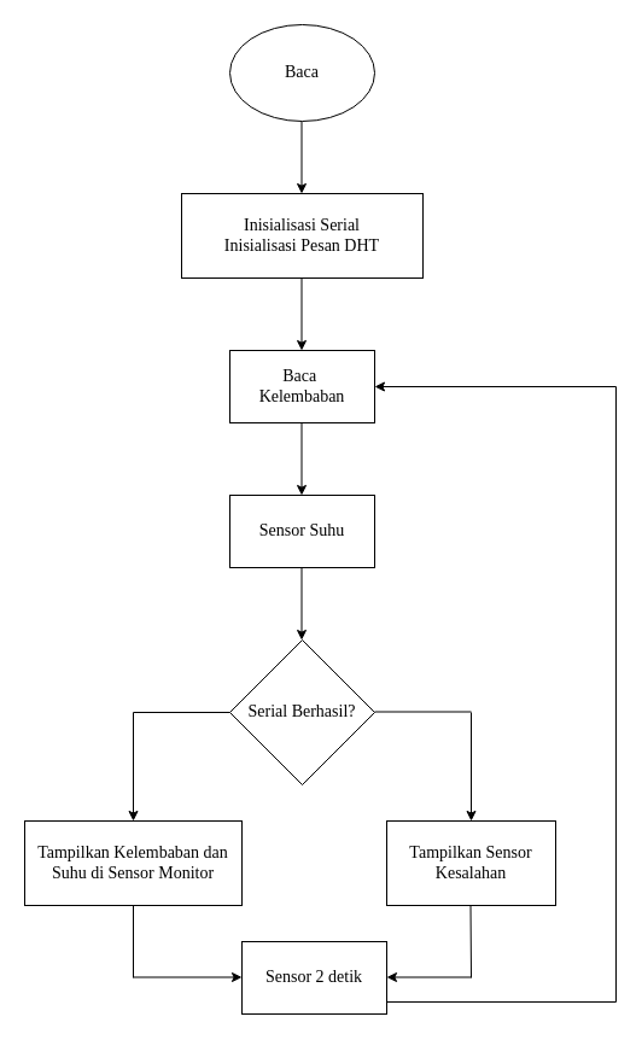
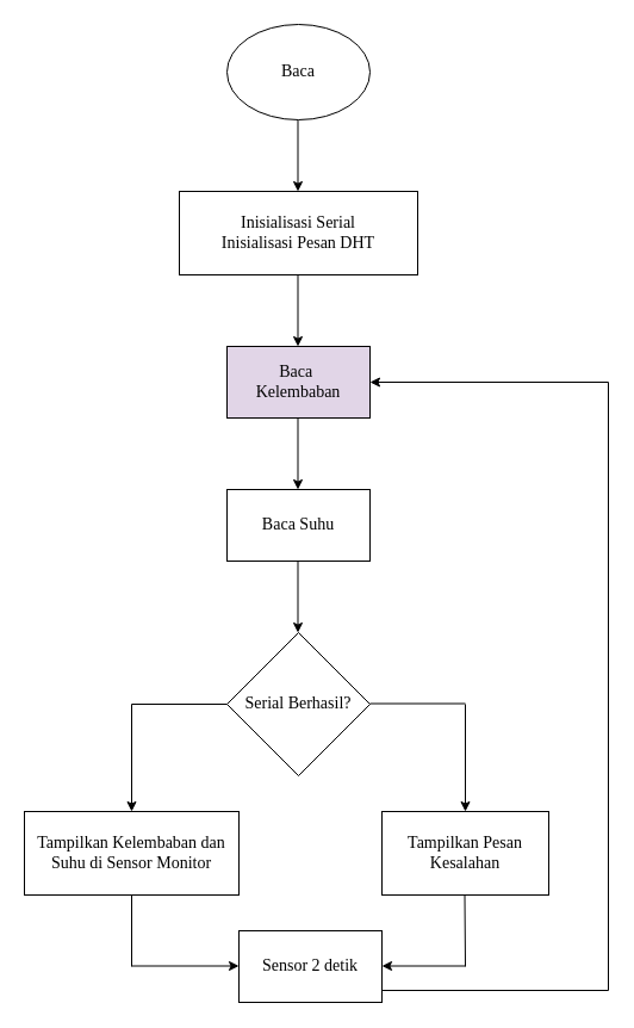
  <mxCell id="0" />
  <mxCell id="1" parent="0" />
  <mxCell id="2" value="" style="endArrow=classic;html=1;rounded=0;exitX=0.5;exitY=1;exitDx=0;exitDy=0;" edge="1" parent="1"><mxGeometry width="50" height="50" relative="1" as="geometry"><mxPoint x="249.5" y="100" as="sourcePoint" /><mxPoint x="249.5" y="160" as="targetPoint" /></mxGeometry></mxCell>
  <mxCell id="3" value="&lt;div&gt;&lt;font style=&quot;font-size: 14px;&quot; face=&quot;Comic Sans MS&quot;&gt;&lt;br&gt;&lt;/font&gt;&lt;/div&gt;&lt;font style=&quot;font-size: 14px;&quot; face=&quot;Comic Sans MS&quot;&gt;&lt;div&gt;&lt;font style=&quot;&quot; face=&quot;Comic Sans MS&quot;&gt;&lt;br&gt;&lt;/font&gt;&lt;/div&gt;Inisialisasi Serial&lt;/font&gt;&lt;div&gt;&lt;font face=&quot;Comic Sans MS&quot;&gt;&lt;span style=&quot;font-size: 14px;&quot;&gt;Inisialisasi Pesan DHT&lt;br&gt;&lt;/span&gt;&lt;/font&gt;&lt;div&gt;&lt;div&gt;&lt;font size=&quot;3&quot;&gt;&lt;br&gt;&lt;/font&gt;&lt;/div&gt;&lt;/div&gt;&lt;div&gt;&lt;div&gt;&lt;br&gt;&lt;/div&gt;&lt;/div&gt;&lt;/div&gt;" style="rounded=0;whiteSpace=wrap;html=1;" vertex="1" parent="1"><mxGeometry x="150" y="160" width="200" height="70" as="geometry" /></mxCell>
  <mxCell id="4" value="" style="endArrow=classic;html=1;rounded=0;exitX=0.5;exitY=1;exitDx=0;exitDy=0;" edge="1" parent="1"><mxGeometry width="50" height="50" relative="1" as="geometry"><mxPoint x="249.5" y="230" as="sourcePoint" /><mxPoint x="249.5" y="290" as="targetPoint" /></mxGeometry></mxCell>
- <mxCell id="5" value="&lt;font face=&quot;Comic Sans MS&quot;&gt;&lt;span style=&quot;font-size: 14px;&quot;&gt;Baca&amp;nbsp;&lt;/span&gt;&lt;/font&gt;&lt;div&gt;&lt;font face=&quot;Comic Sans MS&quot;&gt;&lt;span style=&quot;font-size: 14px;&quot;&gt;Kelembaban&lt;/span&gt;&lt;/font&gt;&lt;/div&gt;" style="rounded=0;whiteSpace=wrap;html=1;" vertex="1" parent="1"><mxGeometry x="190" y="290" width="120" height="60" as="geometry" /></mxCell>
+ <mxCell id="5" value="&lt;font face=&quot;Comic Sans MS&quot;&gt;&lt;span style=&quot;font-size: 14px;&quot;&gt;Baca&amp;nbsp;&lt;/span&gt;&lt;/font&gt;&lt;div&gt;&lt;font face=&quot;Comic Sans MS&quot;&gt;&lt;span style=&quot;font-size: 14px;&quot;&gt;Kelembaban&lt;/span&gt;&lt;/font&gt;&lt;/div&gt;" style="rounded=0;whiteSpace=wrap;html=1;fillColor=#e1d5e7;" vertex="1" parent="1"><mxGeometry x="190" y="290" width="120" height="60" as="geometry" /></mxCell>
  <mxCell id="6" value="" style="endArrow=classic;html=1;rounded=0;exitX=0.5;exitY=1;exitDx=0;exitDy=0;" edge="1" parent="1"><mxGeometry width="50" height="50" relative="1" as="geometry"><mxPoint x="249.5" y="350" as="sourcePoint" /><mxPoint x="249.5" y="410" as="targetPoint" /></mxGeometry></mxCell>
- <mxCell id="7" value="&lt;font face=&quot;Comic Sans MS&quot;&gt;&lt;span style=&quot;font-size: 14px;&quot;&gt;Sensor Suhu&lt;/span&gt;&lt;/font&gt;" style="rounded=0;whiteSpace=wrap;html=1;" vertex="1" parent="1"><mxGeometry x="190" y="410" width="120" height="60" as="geometry" /></mxCell>
+ <mxCell id="7" value="&lt;font face=&quot;Comic Sans MS&quot;&gt;&lt;span style=&quot;font-size: 14px;&quot;&gt;Baca Suhu&lt;/span&gt;&lt;/font&gt;" style="rounded=0;whiteSpace=wrap;html=1;" vertex="1" parent="1"><mxGeometry x="190" y="410" width="120" height="60" as="geometry" /></mxCell>
  <mxCell id="8" value="" style="endArrow=classic;html=1;rounded=0;exitX=0.5;exitY=1;exitDx=0;exitDy=0;" edge="1" parent="1"><mxGeometry width="50" height="50" relative="1" as="geometry"><mxPoint x="249.5" y="470" as="sourcePoint" /><mxPoint x="249.5" y="530" as="targetPoint" /></mxGeometry></mxCell>
  <mxCell id="9" value="&lt;font style=&quot;font-size: 14px;&quot; face=&quot;Comic Sans MS&quot;&gt;Serial Berhasil?&lt;/font&gt;" style="rhombus;whiteSpace=wrap;html=1;" vertex="1" parent="1"><mxGeometry x="190" y="530" width="120" height="120" as="geometry" /></mxCell>
  <mxCell id="10" value="" style="endArrow=classic;html=1;rounded=0;" edge="1" parent="1"><mxGeometry width="50" height="50" relative="1" as="geometry"><mxPoint x="110" y="590" as="sourcePoint" /><mxPoint x="110" y="680" as="targetPoint" /></mxGeometry></mxCell>
  <mxCell id="11" value="" style="endArrow=none;html=1;rounded=0;entryX=0;entryY=0.5;entryDx=0;entryDy=0;" edge="1" parent="1" target="9"><mxGeometry width="50" height="50" relative="1" as="geometry"><mxPoint x="110" y="590" as="sourcePoint" /><mxPoint x="160" y="540" as="targetPoint" /></mxGeometry></mxCell>
  <mxCell id="12" value="" style="endArrow=none;html=1;rounded=0;entryX=0;entryY=0.5;entryDx=0;entryDy=0;" edge="1" parent="1"><mxGeometry width="50" height="50" relative="1" as="geometry"><mxPoint x="310" y="589.5" as="sourcePoint" /><mxPoint x="390" y="589.5" as="targetPoint" /></mxGeometry></mxCell>
  <mxCell id="13" value="" style="endArrow=classic;html=1;rounded=0;" edge="1" parent="1"><mxGeometry width="50" height="50" relative="1" as="geometry"><mxPoint x="390" y="590" as="sourcePoint" /><mxPoint x="390" y="680" as="targetPoint" /></mxGeometry></mxCell>
- <mxCell id="14" value="&lt;font style=&quot;font-size: 14px;&quot; face=&quot;Comic Sans MS&quot;&gt;Tampilkan Sensor Kesalahan&lt;/font&gt;" style="rounded=0;whiteSpace=wrap;html=1;" vertex="1" parent="1"><mxGeometry x="320" y="680" width="140" height="70" as="geometry" /></mxCell>
+ <mxCell id="14" value="&lt;font style=&quot;font-size: 14px;&quot; face=&quot;Comic Sans MS&quot;&gt;Tampilkan Pesan Kesalahan&lt;/font&gt;" style="rounded=0;whiteSpace=wrap;html=1;" vertex="1" parent="1"><mxGeometry x="320" y="680" width="140" height="70" as="geometry" /></mxCell>
  <mxCell id="15" value="&lt;font face=&quot;Comic Sans MS&quot;&gt;&lt;span style=&quot;font-size: 14px;&quot;&gt;Tampilkan Kelembaban dan Suhu di Sensor Monitor&lt;/span&gt;&lt;/font&gt;" style="rounded=0;whiteSpace=wrap;html=1;" vertex="1" parent="1"><mxGeometry x="20" y="680" width="180" height="70" as="geometry" /></mxCell>
  <mxCell id="16" value="&lt;font style=&quot;font-size: 14px;&quot; face=&quot;Comic Sans MS&quot;&gt;Sensor 2 detik&lt;/font&gt;" style="rounded=0;whiteSpace=wrap;html=1;" vertex="1" parent="1"><mxGeometry x="200" y="780" width="120" height="60" as="geometry" /></mxCell>
  <mxCell id="17" value="" style="endArrow=classic;html=1;rounded=0;entryX=0;entryY=1;entryDx=0;entryDy=0;" edge="1" parent="1"><mxGeometry width="50" height="50" relative="1" as="geometry"><mxPoint x="110" y="809.5" as="sourcePoint" /><mxPoint x="200" y="809.5" as="targetPoint" /></mxGeometry></mxCell>
  <mxCell id="18" value="" style="endArrow=none;html=1;rounded=0;" edge="1" parent="1"><mxGeometry width="50" height="50" relative="1" as="geometry"><mxPoint x="110" y="810" as="sourcePoint" /><mxPoint x="110" y="750" as="targetPoint" /></mxGeometry></mxCell>
  <mxCell id="19" value="" style="endArrow=none;html=1;rounded=0;" edge="1" parent="1"><mxGeometry width="50" height="50" relative="1" as="geometry"><mxPoint x="390" y="810" as="sourcePoint" /><mxPoint x="389.5" y="750" as="targetPoint" /></mxGeometry></mxCell>
  <mxCell id="20" value="" style="endArrow=classic;html=1;rounded=0;entryX=1;entryY=1;entryDx=0;entryDy=0;" edge="1" parent="1"><mxGeometry width="50" height="50" relative="1" as="geometry"><mxPoint x="390" y="809.5" as="sourcePoint" /><mxPoint x="320" y="809.5" as="targetPoint" /></mxGeometry></mxCell>
  <mxCell id="21" value="" style="endArrow=none;html=1;rounded=0;" edge="1" parent="1"><mxGeometry width="50" height="50" relative="1" as="geometry"><mxPoint x="320" y="830" as="sourcePoint" /><mxPoint x="510" y="830" as="targetPoint" /></mxGeometry></mxCell>
  <mxCell id="22" value="" style="endArrow=none;html=1;rounded=0;" edge="1" parent="1"><mxGeometry width="50" height="50" relative="1" as="geometry"><mxPoint x="510" y="830" as="sourcePoint" /><mxPoint x="510" y="320" as="targetPoint" /></mxGeometry></mxCell>
  <mxCell id="23" value="" style="endArrow=classic;html=1;rounded=0;entryX=1;entryY=0.5;entryDx=0;entryDy=0;" edge="1" parent="1" target="5"><mxGeometry width="50" height="50" relative="1" as="geometry"><mxPoint x="510" y="320" as="sourcePoint" /><mxPoint x="370" y="320" as="targetPoint" /></mxGeometry></mxCell>
  <mxCell id="24" value="&lt;span style=&quot;font-family: &amp;quot;Comic Sans MS&amp;quot;; font-size: 14px;&quot;&gt;Baca&lt;/span&gt;" style="ellipse;whiteSpace=wrap;html=1;" vertex="1" parent="1"><mxGeometry x="190" y="20" width="120" height="80" as="geometry" /></mxCell>
